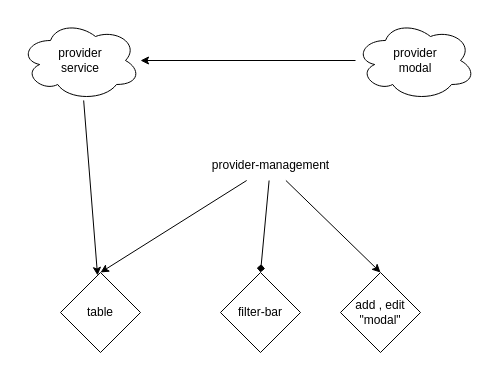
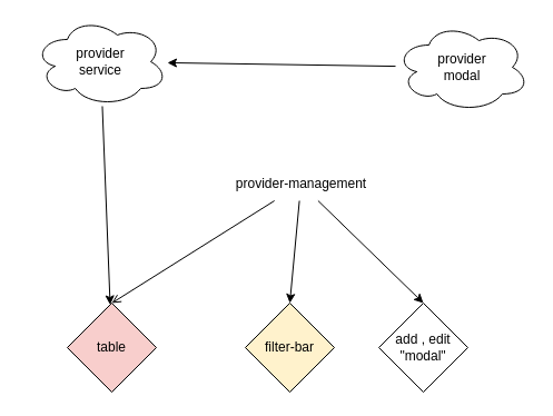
  <mxCell id="0" />
  <mxCell id="1" parent="0" />
- <mxCell id="2" value="" style="edgeStyle=none;html=1;entryX=0.5;entryY=0;entryDx=0;entryDy=0;" parent="1" source="4" target="5" edge="1"><mxGeometry relative="1" as="geometry" /></mxCell>
- <mxCell id="3" style="edgeStyle=none;html=1;entryX=0.5;entryY=0;entryDx=0;entryDy=0;endArrow=diamond;" parent="1" source="4" target="6" edge="1"><mxGeometry relative="1" as="geometry" /></mxCell>
+ <mxCell id="2" value="" style="edgeStyle=none;html=1;entryX=0.5;entryY=0;entryDx=0;entryDy=0;endArrow=open;" parent="1" source="4" target="5" edge="1"><mxGeometry relative="1" as="geometry" /></mxCell>
+ <mxCell id="3" style="edgeStyle=none;html=1;entryX=0.5;entryY=0;entryDx=0;entryDy=0;" parent="1" source="4" target="6" edge="1"><mxGeometry relative="1" as="geometry" /></mxCell>
  <mxCell id="4" value="provider-management" style="text;html=1;align=center;verticalAlign=middle;resizable=0;points=[];autosize=1;strokeColor=none;fillColor=none;rotation=0;" parent="1" vertex="1"><mxGeometry x="200" y="150" width="140" height="30" as="geometry" /></mxCell>
- <mxCell id="5" value="table" style="rhombus;whiteSpace=wrap;html=1;" parent="1" vertex="1"><mxGeometry x="60" y="272" width="80" height="80" as="geometry" /></mxCell>
- <mxCell id="6" value="filter-bar" style="rhombus;whiteSpace=wrap;html=1;" parent="1" vertex="1"><mxGeometry x="220" y="272" width="80" height="80" as="geometry" /></mxCell>
+ <mxCell id="5" value="table" style="rhombus;whiteSpace=wrap;html=1;fillColor=#f8cecc;" parent="1" vertex="1"><mxGeometry x="60" y="272" width="80" height="80" as="geometry" /></mxCell>
+ <mxCell id="6" value="filter-bar" style="rhombus;whiteSpace=wrap;html=1;fillColor=#fff2cc;" parent="1" vertex="1"><mxGeometry x="220" y="272" width="80" height="80" as="geometry" /></mxCell>
  <mxCell id="7" value="add , edit &quot;modal&quot;" style="rhombus;whiteSpace=wrap;html=1;" parent="1" vertex="1"><mxGeometry x="340" y="272" width="80" height="80" as="geometry" /></mxCell>
  <mxCell id="8" style="edgeStyle=none;html=1;entryX=0.5;entryY=0;entryDx=0;entryDy=0;" parent="1" source="4" target="7" edge="1"><mxGeometry relative="1" as="geometry" /></mxCell>
  <mxCell id="9" value="" style="edgeStyle=none;html=1;" edge="1" parent="1" source="10" target="11"><mxGeometry relative="1" as="geometry" /></mxCell>
  <mxCell id="10" value="provider&lt;div&gt;modal&lt;/div&gt;" style="ellipse;shape=cloud;whiteSpace=wrap;html=1;" vertex="1" parent="1"><mxGeometry x="355" y="20" width="120" height="80" as="geometry" /></mxCell>
- <mxCell id="11" value="provider&lt;div&gt;service&lt;/div&gt;" style="ellipse;shape=cloud;whiteSpace=wrap;html=1;" vertex="1" parent="1"><mxGeometry x="20" y="20" width="120" height="80" as="geometry" /></mxCell>
+ <mxCell id="11" value="provider&lt;div&gt;service&lt;/div&gt;" style="ellipse;shape=cloud;whiteSpace=wrap;html=1;" vertex="1" parent="1"><mxGeometry x="30" y="15" width="120" height="80" as="geometry" /></mxCell>
  <mxCell id="12" style="edgeStyle=none;html=1;" edge="1" parent="1" source="11" target="5"><mxGeometry relative="1" as="geometry" /></mxCell>
